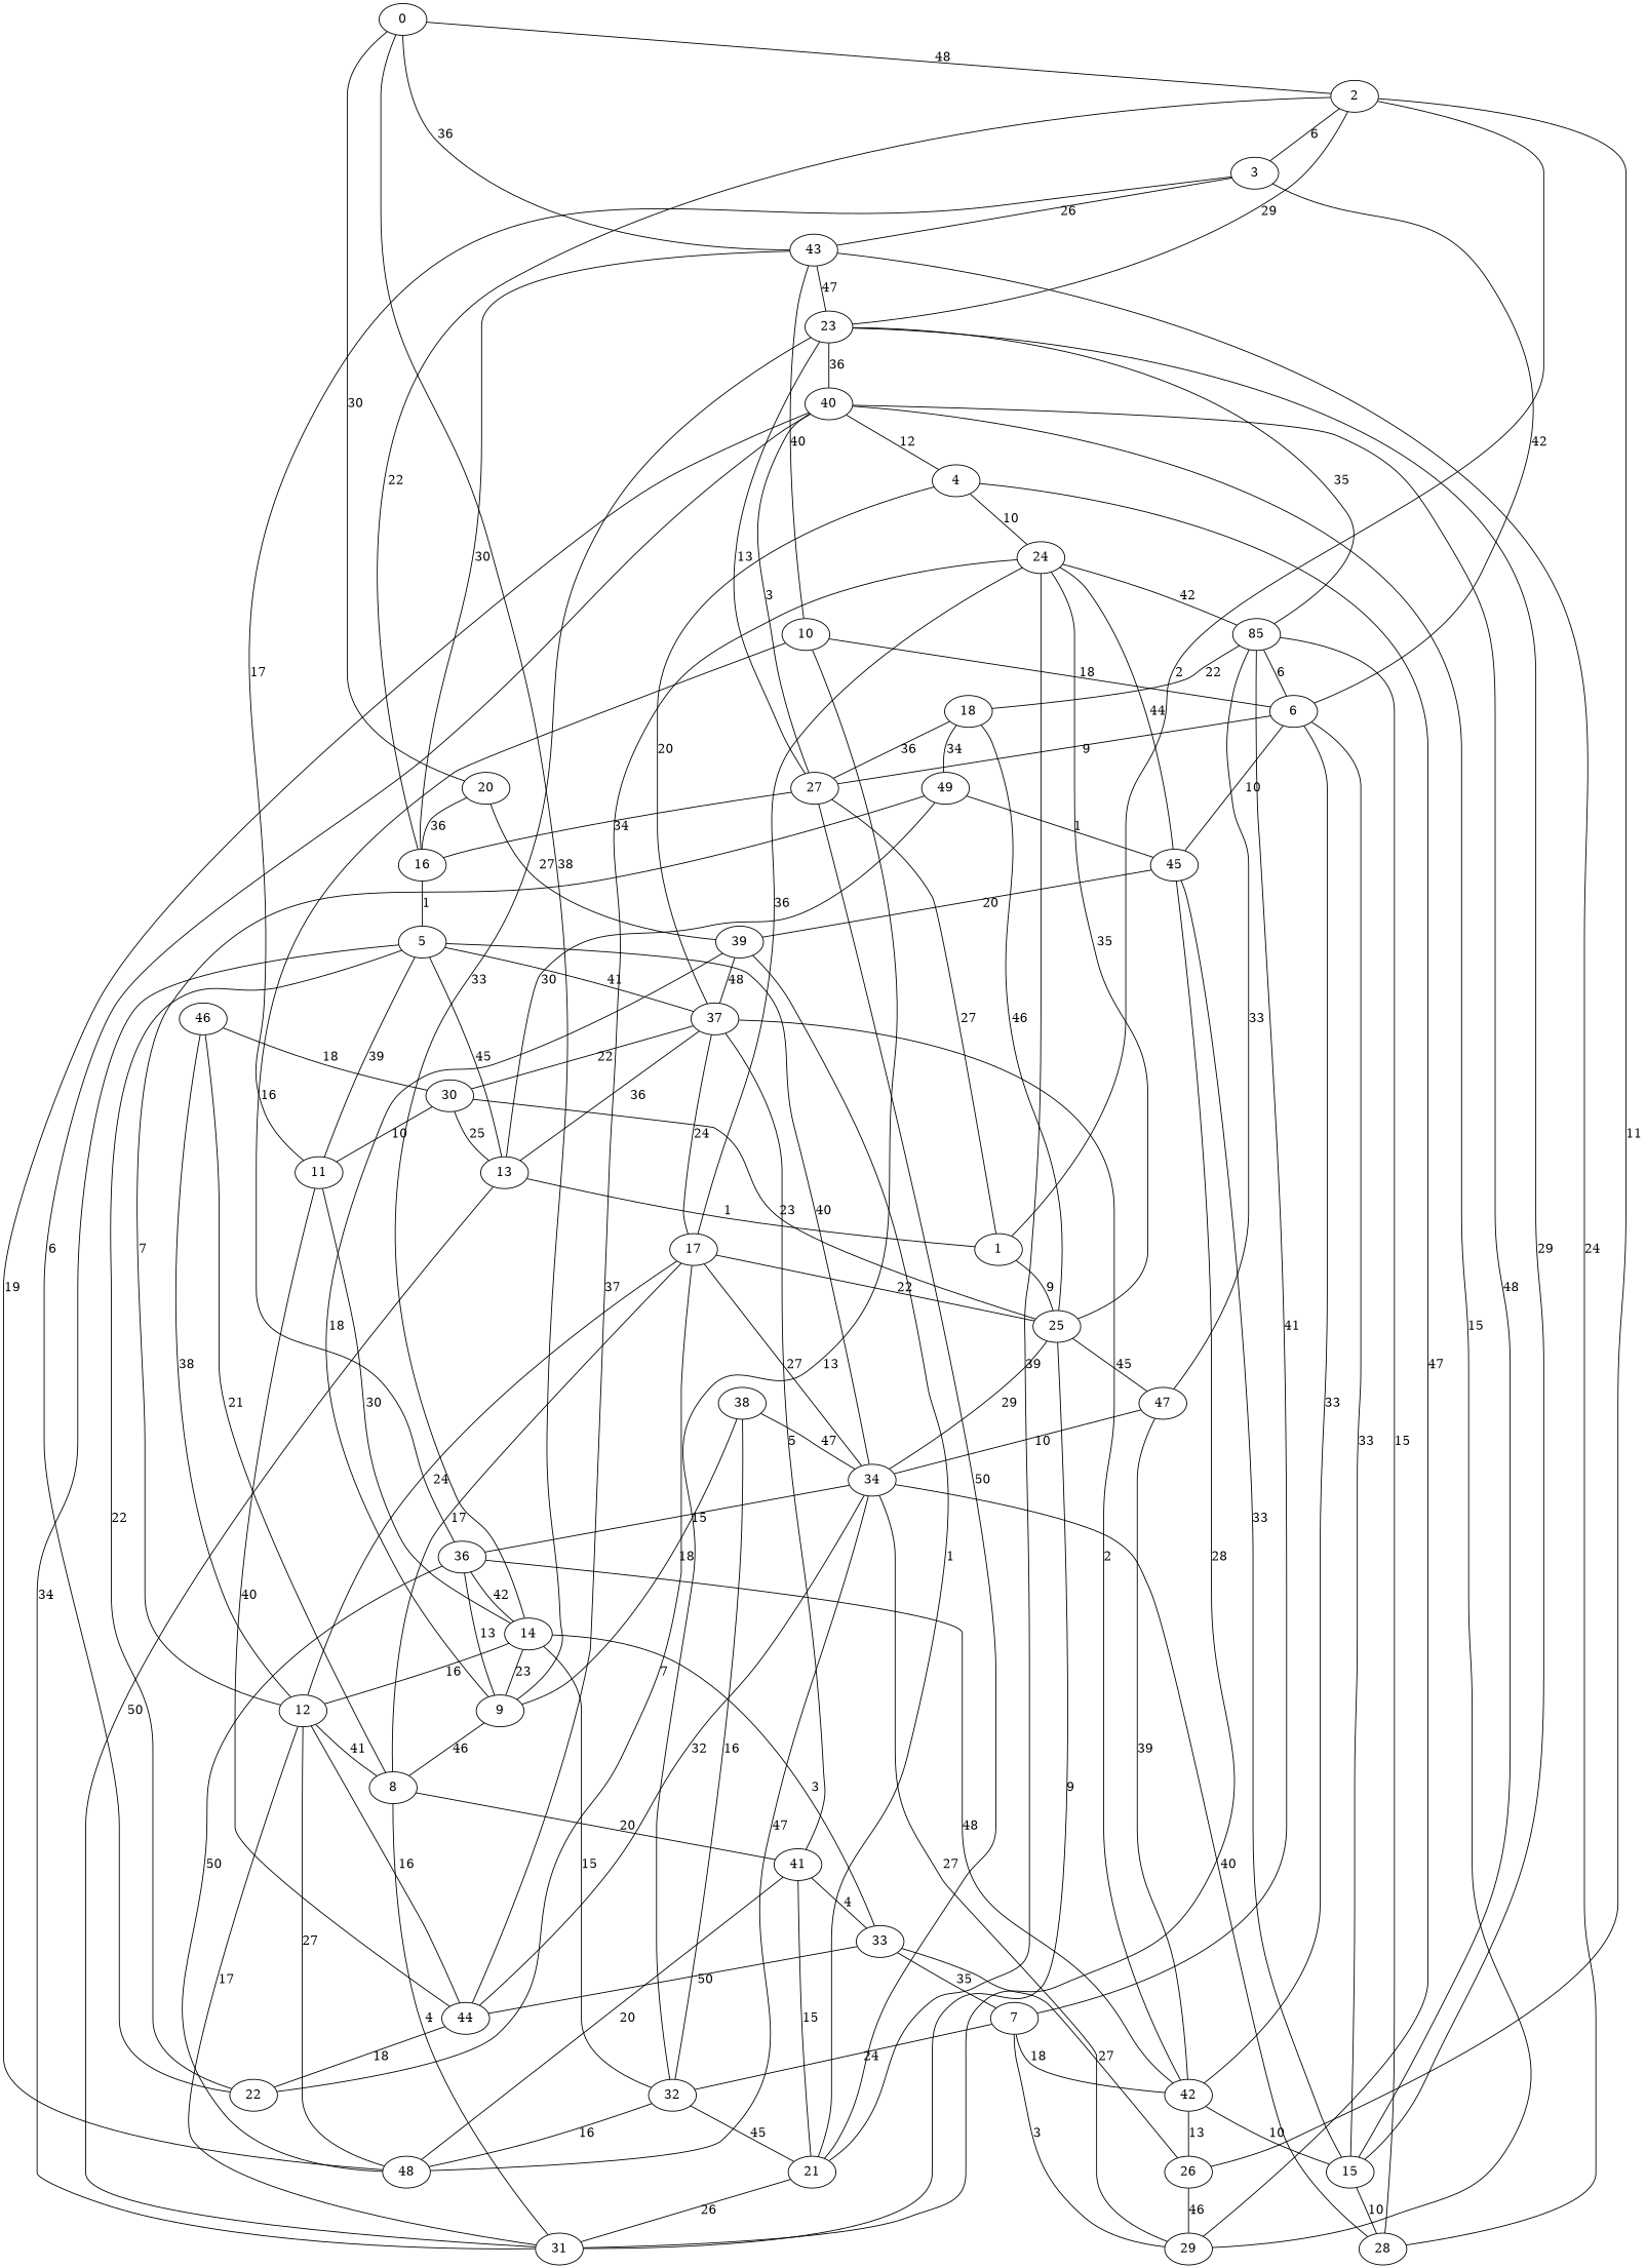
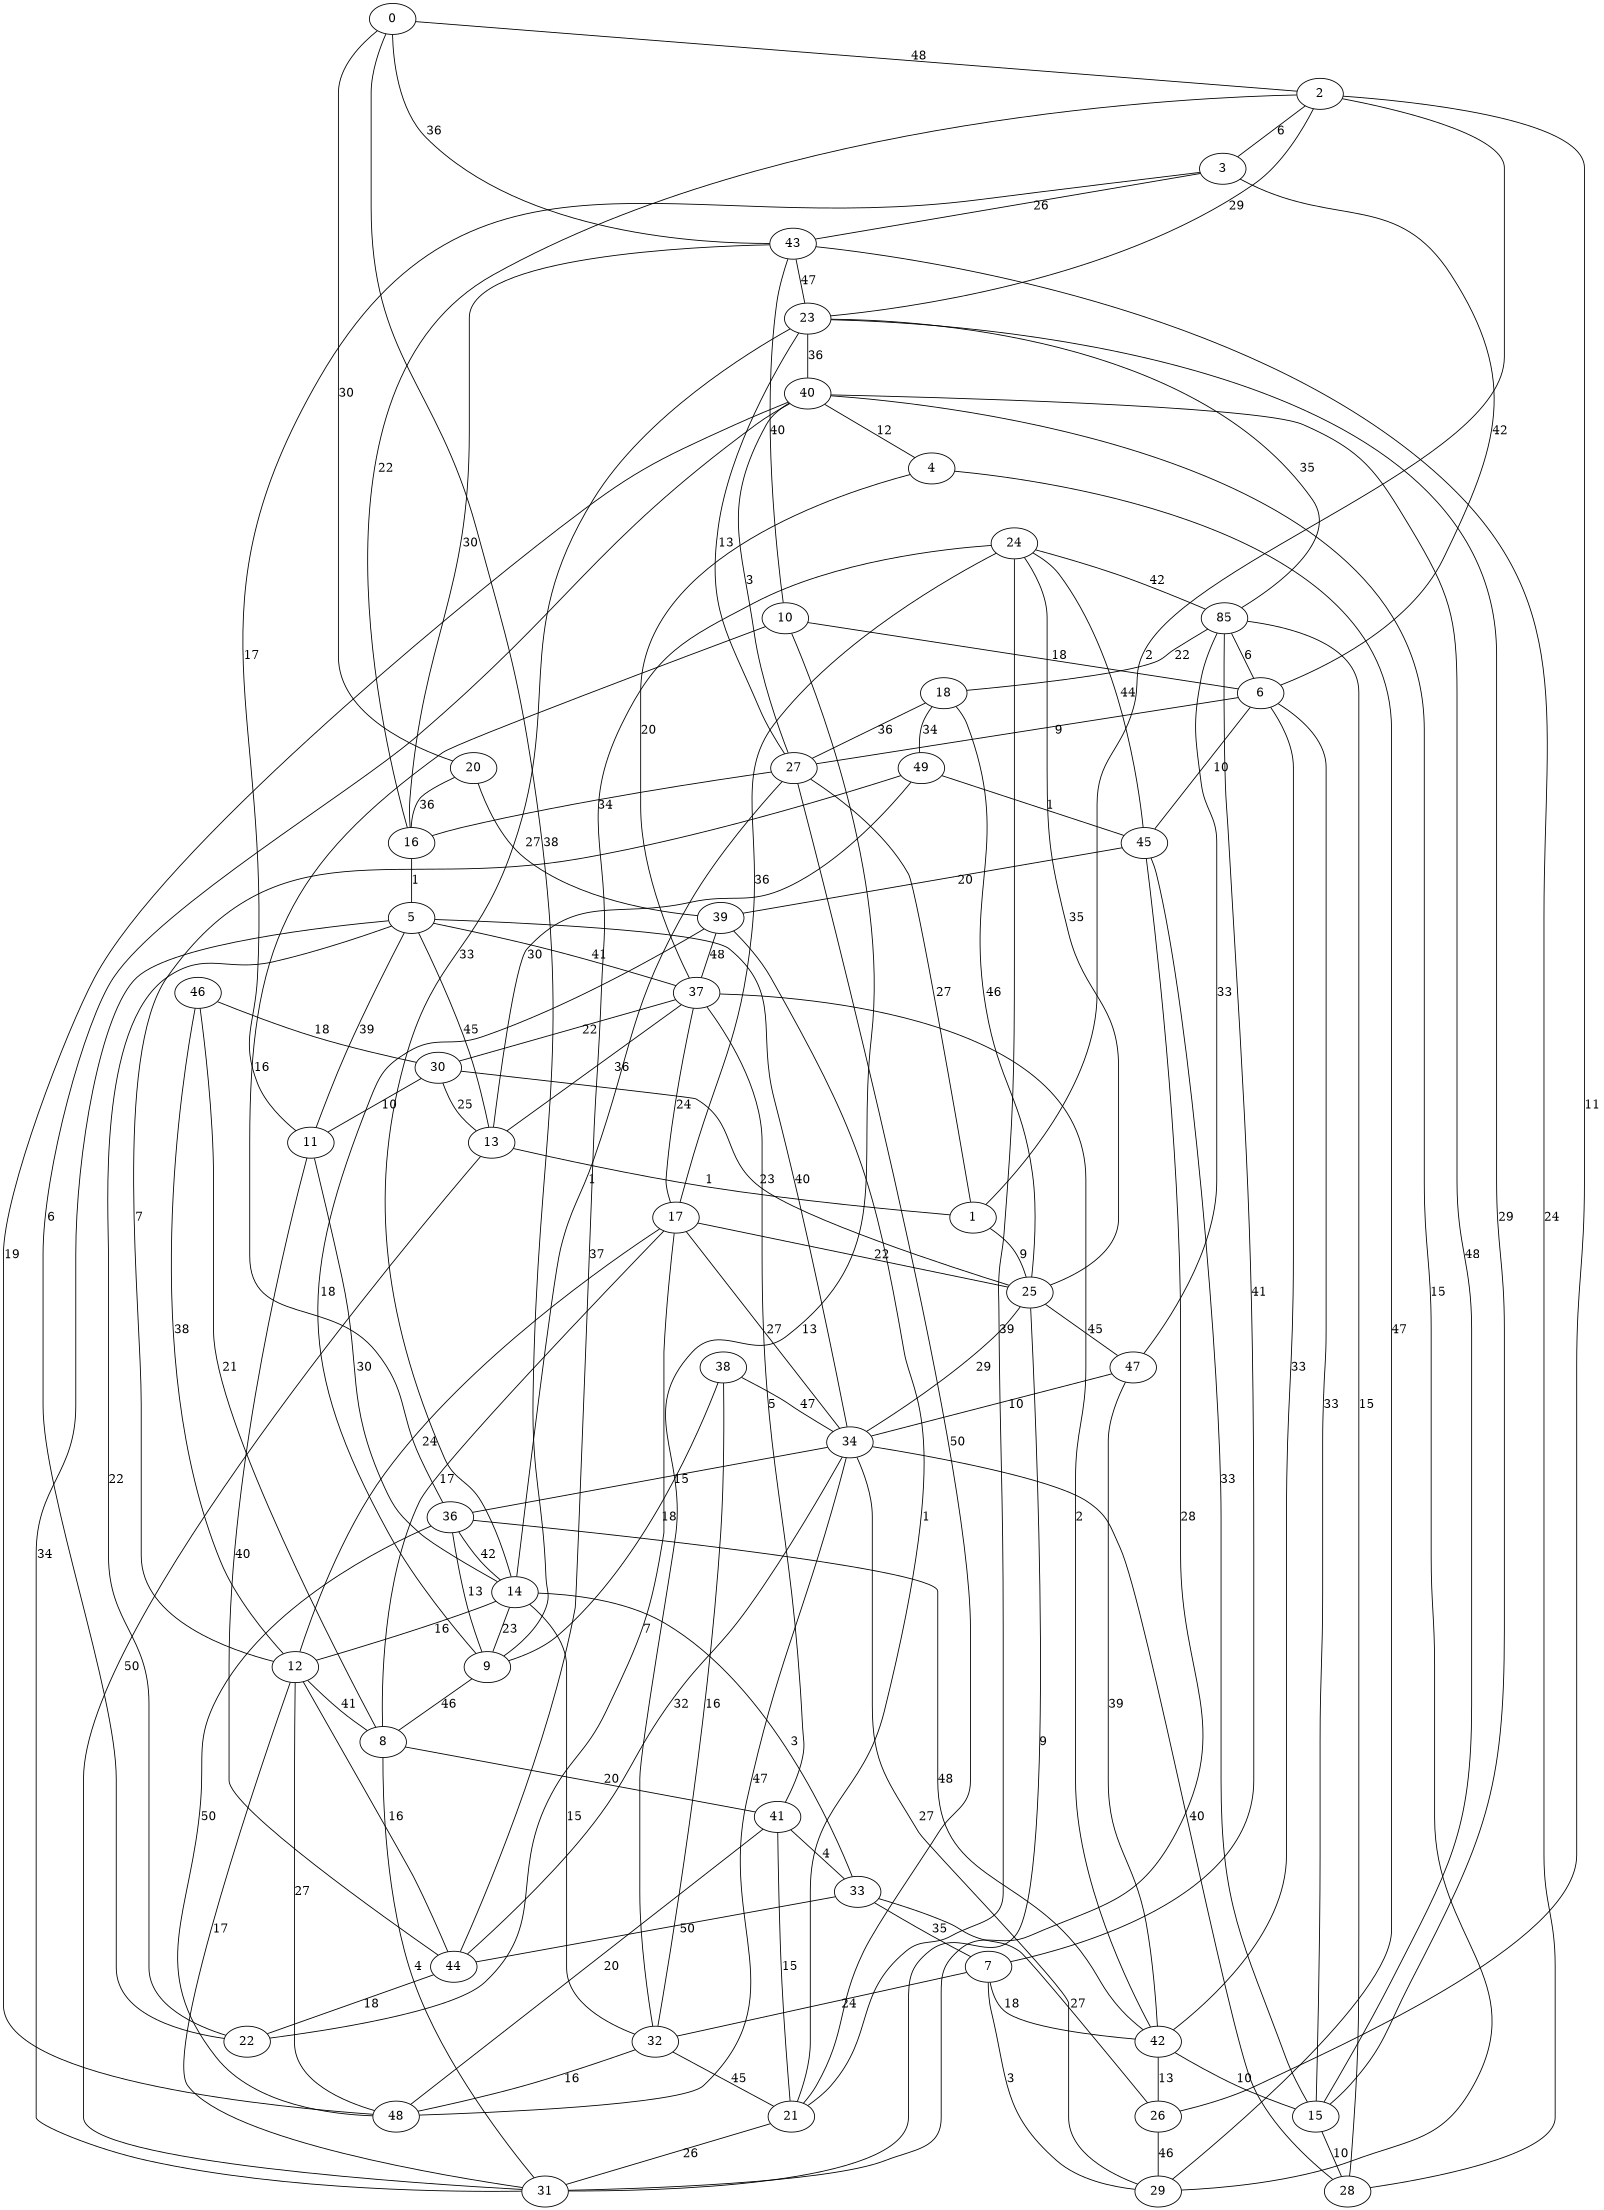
  graph {
    n1 [label=0]
    n2 [label=2]
    n3 [label=20]
    n4 [label=43]
    n5 [label=3]
    n6 [label=16]
    n7 [label=23]
    n8 [label=39]
    n9 [label=10]
    n10 [label=28]
    n11 [label=1]
    n12 [label=25]
    n13 [label=27]
    n14 [label=24]
    n15 [label=47]
    n16 [label=34]
    n17 [label=40]
    n18 [label=6]
    n19 [label=11]
    n20 [label=5]
    n21 [label=85]
    n22 [label=14]
    n23 [label=42]
    n24 [label=45]
    n25 [label=44]
    n26 [label=4]
    n27 [label=29]
    n28 [label=37]
    n29 [label=7]
    n30 [label=17]
    n31 [label=30]
    n32 [label=13]
    n33 [label=22]
    n34 [label=31]
    n35 [label=15]
    n36 [label=26]
    n37 [label=32]
    n38 [label=21]
    n39 [label=48]
    n40 [label=18]
    n41 [label=36]
    n42 [label=8]
    n43 [label=41]
    n44 [label=33]
    n45 [label=9]
    n46 [label=12]
    n47 [label=49]
    n48 [label=38]
    n49 [label=46]
    n1 -- n2 [label=48]
    n1 -- n3 [label=30]
    n1 -- n4 [label=36]
    n2 -- n5 [label=6]
    n2 -- n6 [label=22]
    n2 -- n7 [label=29]
    n3 -- n6 [label=36]
    n3 -- n8 [label=27]
    n4 -- n7 [label=47]
    n4 -- n9 [label=40]
    n4 -- n10 [label=24]
    n5 -- n4 [label=26]
    n5 -- n18 [label=42]
    n5 -- n19 [label=17]
    n6 -- n4 [label=30]
    n6 -- n20 [label=1]
    n7 -- n17 [label=36]
    n7 -- n21 [label=35]
    n7 -- n22 [label=33]
    n8 -- n28 [label=48]
    n8 -- n38 [label=1]
    n8 -- n45 [label=18]
    n9 -- n18 [label=18]
    n9 -- n37 [label=13]
    n9 -- n41 [label=16]
    n10 -- n16 [label=40]
    n10 -- n21 [label=15]
    n11 -- n2 [label=2]
    n11 -- n12 [label=9]
    n11 -- n13 [label=27]
    n12 -- n14 [label=35]
    n12 -- n15 [label=45]
    n12 -- n16 [label=29]
    n13 -- n6 [label=34]
    n13 -- n7 [label=13]
    n13 -- n17 [label=3]
    n14 -- n21 [label=42]
    n14 -- n24 [label=44]
    n14 -- n25 [label=37]
    n15 -- n16 [label=10]
    n15 -- n21 [label=33]
    n15 -- n23 [label=39]
    n16 -- n20 [label=40]
    n16 -- n30 [label=27]
    n16 -- n41 [label=15]
    n17 -- n26 [label=12]
    n17 -- n35 [label=48]
    n17 -- n39 [label=19]
    n18 -- n13 [label=9]
    n18 -- n23 [label=33]
    n18 -- n24 [label=10]
    n19 -- n20 [label=39]
    n19 -- n22 [label=30]
    n19 -- n25 [label=40]
    n20 -- n28 [label=41]
    n20 -- n32 [label=45]
    n20 -- n33 [label=22]
    n21 -- n18 [label=6]
    n21 -- n40 [label=22]
+   n22 -- n13 [label=1]
    n22 -- n45 [label=23]
    n22 -- n46 [label=16]
    n23 -- n28 [label=2]
    n23 -- n35 [label=10]
    n23 -- n36 [label=13]
    n24 -- n8 [label=20]
    n24 -- n34 [label=28]
    n24 -- n35 [label=33]
    n25 -- n16 [label=32]
    n25 -- n33 [label=18]
    n25 -- n46 [label=16]
-   n26 -- n14 [label=10]
    n26 -- n27 [label=47]
    n26 -- n28 [label=20]
    n27 -- n16 [label=27]
    n27 -- n17 [label=15]
    n27 -- n29 [label=3]
    n28 -- n30 [label=24]
    n28 -- n31 [label=22]
    n29 -- n21 [label=41]
    n29 -- n23 [label=18]
    n29 -- n37 [label=24]
    n30 -- n12 [label=22]
    n30 -- n14 [label=36]
    n31 -- n12 [label=23]
    n31 -- n19 [label=10]
    n31 -- n32 [label=25]
    n32 -- n11 [label=1]
    n32 -- n28 [label=36]
    n32 -- n34 [label=50]
    n33 -- n17 [label=6]
    n33 -- n30 [label=7]
    n34 -- n12 [label=9]
    n34 -- n20 [label=34]
    n34 -- n42 [label=4]
    n35 -- n7 [label=29]
    n35 -- n10 [label=10]
    n35 -- n18 [label=33]
    n36 -- n2 [label=11]
    n36 -- n27 [label=46]
    n36 -- n44 [label=27]
    n37 -- n22 [label=15]
    n37 -- n38 [label=45]
    n37 -- n39 [label=16]
    n38 -- n13 [label=50]
    n38 -- n14 [label=39]
    n38 -- n34 [label=26]
    n39 -- n16 [label=47]
    n39 -- n43 [label=20]
    n39 -- n46 [label=27]
    n40 -- n12 [label=46]
    n40 -- n13 [label=36]
    n40 -- n47 [label=34]
    n41 -- n22 [label=42]
    n41 -- n23 [label=48]
    n41 -- n39 [label=50]
    n42 -- n30 [label=17]
    n42 -- n43 [label=20]
    n43 -- n28 [label=5]
    n43 -- n38 [label=15]
    n43 -- n44 [label=4]
    n44 -- n22 [label=3]
    n44 -- n25 [label=50]
    n44 -- n29 [label=35]
    n45 -- n1 [label=38]
    n45 -- n41 [label=13]
    n45 -- n42 [label=46]
    n46 -- n30 [label=24]
    n46 -- n34 [label=17]
    n46 -- n42 [label=41]
    n47 -- n24 [label=1]
    n47 -- n32 [label=30]
    n47 -- n46 [label=7]
    n48 -- n16 [label=47]
    n48 -- n37 [label=16]
    n48 -- n45 [label=18]
    n49 -- n31 [label=18]
    n49 -- n42 [label=21]
    n49 -- n46 [label=38]
  }
